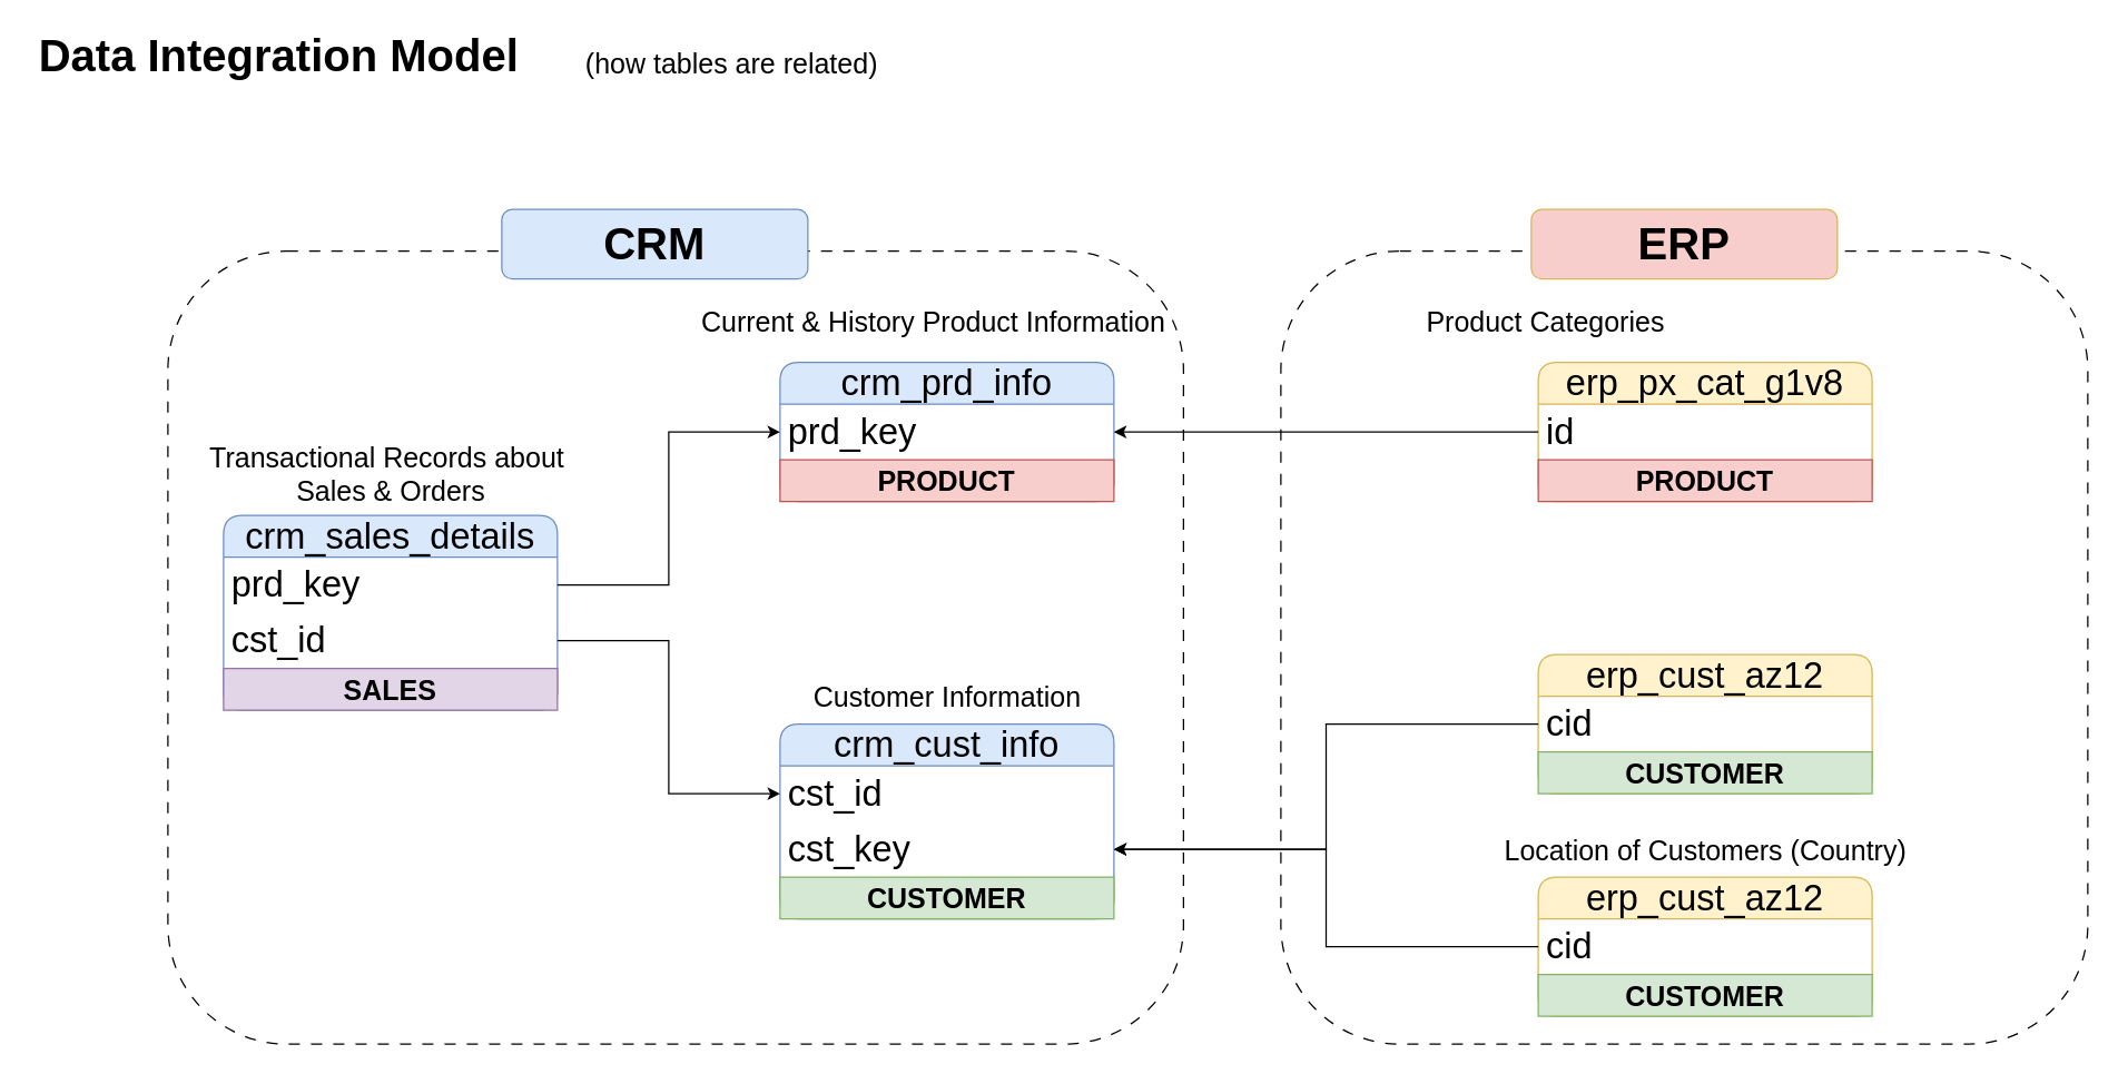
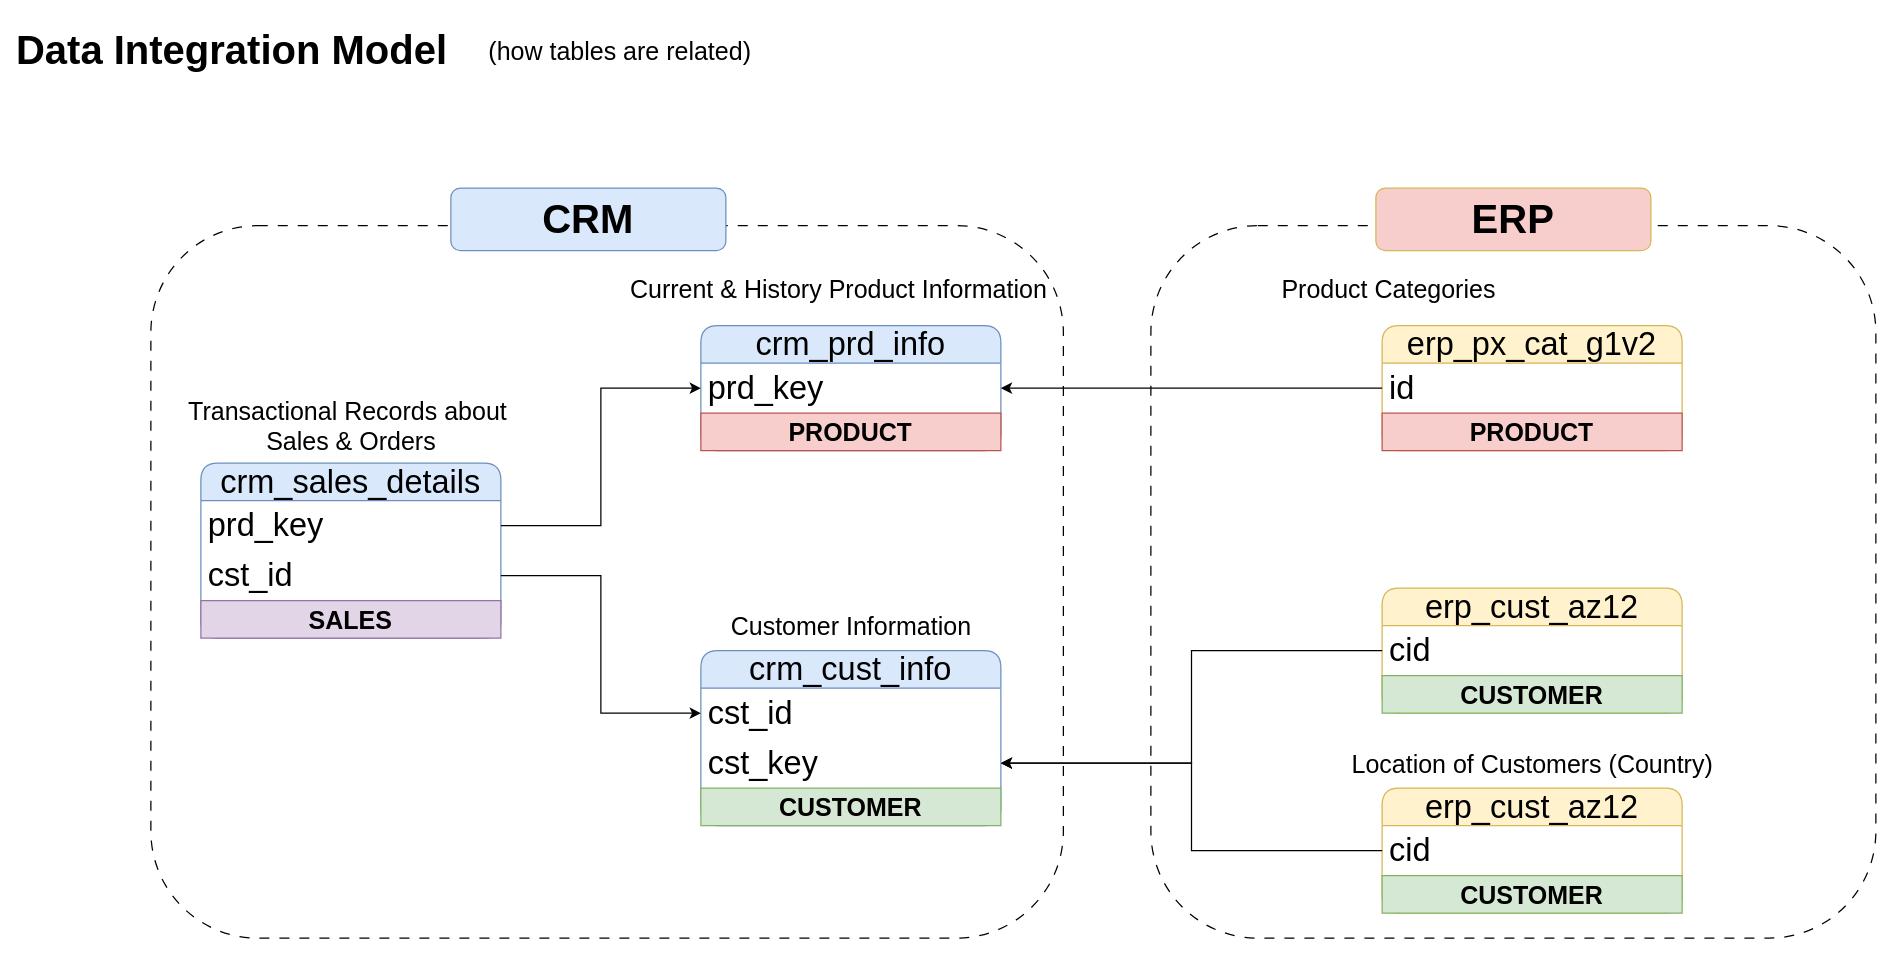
  <mxCell id="0" />
  <mxCell id="1" parent="0" />
  <mxCell id="2" value="" style="rounded=1;whiteSpace=wrap;html=1;fillColor=none;dashed=1;glass=0;dashPattern=8 8;" vertex="1" parent="1"><mxGeometry x="120" y="180" width="730" height="570" as="geometry" /></mxCell>
  <mxCell id="3" value="" style="rounded=1;whiteSpace=wrap;html=1;fillColor=none;dashed=1;dashPattern=8 8;" vertex="1" parent="1"><mxGeometry x="920" y="180" width="580" height="570" as="geometry" /></mxCell>
- <mxCell id="4" value="&lt;font style=&quot;font-size: 32px;&quot;&gt;Data Integration Model&lt;/font&gt;" style="text;html=1;align=center;verticalAlign=middle;whiteSpace=wrap;rounded=0;fontStyle=1" vertex="1" parent="1"><mxGeometry x="20" y="20" width="360" height="40" as="geometry" /></mxCell>
- <mxCell id="5" value="(how tables are related)" style="text;html=1;align=center;verticalAlign=middle;resizable=0;points=[];autosize=1;strokeColor=none;fillColor=none;fontSize=20;" vertex="1" parent="1"><mxGeometry x="410" y="25" width="230" height="40" as="geometry" /></mxCell>
+ <mxCell id="4" value="&lt;font style=&quot;font-size: 32px;&quot;&gt;Data Integration Model&lt;/font&gt;" style="text;html=1;align=center;verticalAlign=middle;whiteSpace=wrap;rounded=0;fontStyle=1" vertex="1" parent="1"><mxGeometry x="5" y="20" width="360" height="40" as="geometry" /></mxCell>
+ <mxCell id="5" value="(how tables are related)" style="text;html=1;align=center;verticalAlign=middle;resizable=0;points=[];autosize=1;strokeColor=none;fillColor=none;fontSize=20;" vertex="1" parent="1"><mxGeometry x="380" y="20" width="230" height="40" as="geometry" /></mxCell>
  <mxCell id="6" value="crm_cust_info" style="swimlane;fontStyle=0;childLayout=stackLayout;horizontal=1;startSize=30;horizontalStack=0;resizeParent=1;resizeParentMax=0;resizeLast=0;collapsible=1;marginBottom=0;whiteSpace=wrap;html=1;rounded=1;fillColor=#dae8fc;strokeColor=#6c8ebf;fontSize=26;" vertex="1" parent="1"><mxGeometry x="560" y="520" width="240" height="140" as="geometry" /></mxCell>
  <mxCell id="7" value="cst_id" style="text;strokeColor=none;fillColor=none;align=left;verticalAlign=middle;spacingLeft=4;spacingRight=4;overflow=hidden;points=[[0,0.5],[1,0.5]];portConstraint=eastwest;rotatable=0;whiteSpace=wrap;html=1;fontSize=26;" vertex="1" parent="6"><mxGeometry y="30" width="240" height="40" as="geometry" /></mxCell>
  <mxCell id="8" value="cst_key" style="text;strokeColor=none;fillColor=none;align=left;verticalAlign=middle;spacingLeft=4;spacingRight=4;overflow=hidden;points=[[0,0.5],[1,0.5]];portConstraint=eastwest;rotatable=0;whiteSpace=wrap;html=1;fontSize=26;" vertex="1" parent="6"><mxGeometry y="70" width="240" height="40" as="geometry" /></mxCell>
  <mxCell id="9" value="CUSTOMER" style="text;html=1;strokeColor=#82b366;fillColor=#d5e8d4;align=center;verticalAlign=middle;whiteSpace=wrap;overflow=hidden;fontSize=20;fontStyle=1" vertex="1" parent="6"><mxGeometry y="110" width="240" height="30" as="geometry" /></mxCell>
  <mxCell id="10" value="&lt;font style=&quot;font-size: 20px;&quot;&gt;Customer Information&lt;/font&gt;" style="text;html=1;align=center;verticalAlign=middle;resizable=0;points=[];autosize=1;strokeColor=none;fillColor=none;" vertex="1" parent="1"><mxGeometry x="570" y="480" width="220" height="40" as="geometry" /></mxCell>
  <mxCell id="11" value="crm_prd_info" style="swimlane;fontStyle=0;childLayout=stackLayout;horizontal=1;startSize=30;horizontalStack=0;resizeParent=1;resizeParentMax=0;resizeLast=0;collapsible=1;marginBottom=0;whiteSpace=wrap;html=1;rounded=1;fillColor=#dae8fc;strokeColor=#6c8ebf;fontSize=26;" vertex="1" parent="1"><mxGeometry x="560" y="260" width="240" height="100" as="geometry" /></mxCell>
  <mxCell id="12" value="prd_key" style="text;strokeColor=none;fillColor=none;align=left;verticalAlign=middle;spacingLeft=4;spacingRight=4;overflow=hidden;points=[[0,0.5],[1,0.5]];portConstraint=eastwest;rotatable=0;whiteSpace=wrap;html=1;fontSize=26;" vertex="1" parent="11"><mxGeometry y="30" width="240" height="40" as="geometry" /></mxCell>
  <mxCell id="13" value="PRODUCT" style="text;html=1;strokeColor=#b85450;fillColor=#f8cecc;align=center;verticalAlign=middle;whiteSpace=wrap;overflow=hidden;fontSize=20;fontStyle=1" vertex="1" parent="11"><mxGeometry y="70" width="240" height="30" as="geometry" /></mxCell>
  <mxCell id="14" value="&lt;font style=&quot;font-size: 20px;&quot;&gt;Current &amp;amp; History&amp;nbsp;&lt;/font&gt;&lt;span style=&quot;font-size: 20px; background-color: transparent; color: light-dark(rgb(0, 0, 0), rgb(255, 255, 255));&quot;&gt;Product Information&lt;/span&gt;" style="text;html=1;align=center;verticalAlign=middle;resizable=0;points=[];autosize=1;strokeColor=none;fillColor=none;" vertex="1" parent="1"><mxGeometry x="490" y="210" width="360" height="40" as="geometry" /></mxCell>
  <mxCell id="15" value="crm_sales_details" style="swimlane;fontStyle=0;childLayout=stackLayout;horizontal=1;startSize=30;horizontalStack=0;resizeParent=1;resizeParentMax=0;resizeLast=0;collapsible=1;marginBottom=0;whiteSpace=wrap;html=1;rounded=1;fillColor=#dae8fc;strokeColor=#6c8ebf;fontSize=26;" vertex="1" parent="1"><mxGeometry x="160" y="370" width="240" height="140" as="geometry" /></mxCell>
  <mxCell id="16" value="prd_key" style="text;strokeColor=none;fillColor=none;align=left;verticalAlign=middle;spacingLeft=4;spacingRight=4;overflow=hidden;points=[[0,0.5],[1,0.5]];portConstraint=eastwest;rotatable=0;whiteSpace=wrap;html=1;fontSize=26;" vertex="1" parent="15"><mxGeometry y="30" width="240" height="40" as="geometry" /></mxCell>
  <mxCell id="17" value="cst_id" style="text;strokeColor=none;fillColor=none;align=left;verticalAlign=middle;spacingLeft=4;spacingRight=4;overflow=hidden;points=[[0,0.5],[1,0.5]];portConstraint=eastwest;rotatable=0;whiteSpace=wrap;html=1;fontSize=26;" vertex="1" parent="15"><mxGeometry y="70" width="240" height="40" as="geometry" /></mxCell>
  <mxCell id="18" value="SALES" style="text;html=1;strokeColor=#9673a6;fillColor=#e1d5e7;align=center;verticalAlign=middle;whiteSpace=wrap;overflow=hidden;fontSize=20;fontStyle=1" vertex="1" parent="15"><mxGeometry y="110" width="240" height="30" as="geometry" /></mxCell>
  <mxCell id="19" value="&lt;font style=&quot;font-size: 20px;&quot;&gt;Transactional Records about&amp;nbsp;&lt;/font&gt;&lt;div&gt;&lt;font style=&quot;font-size: 20px;&quot;&gt;Sales &amp;amp; Orders&lt;/font&gt;&lt;/div&gt;" style="text;html=1;align=center;verticalAlign=middle;resizable=0;points=[];autosize=1;strokeColor=none;fillColor=none;" vertex="1" parent="1"><mxGeometry x="140" y="310" width="280" height="60" as="geometry" /></mxCell>
  <mxCell id="20" style="edgeStyle=orthogonalEdgeStyle;rounded=0;orthogonalLoop=1;jettySize=auto;html=1;entryX=0;entryY=0.5;entryDx=0;entryDy=0;" edge="1" parent="1" source="17" target="7"><mxGeometry relative="1" as="geometry" /></mxCell>
  <mxCell id="21" style="edgeStyle=orthogonalEdgeStyle;rounded=0;orthogonalLoop=1;jettySize=auto;html=1;exitX=1;exitY=0.5;exitDx=0;exitDy=0;entryX=0;entryY=0.5;entryDx=0;entryDy=0;" edge="1" parent="1" source="16" target="12"><mxGeometry relative="1" as="geometry" /></mxCell>
  <mxCell id="22" value="erp_cust_az12" style="swimlane;fontStyle=0;childLayout=stackLayout;horizontal=1;startSize=30;horizontalStack=0;resizeParent=1;resizeParentMax=0;resizeLast=0;collapsible=1;marginBottom=0;whiteSpace=wrap;html=1;rounded=1;fillColor=#fff2cc;strokeColor=#d6b656;fontSize=26;" vertex="1" parent="1"><mxGeometry x="1105" y="470" width="240" height="100" as="geometry" /></mxCell>
  <mxCell id="23" value="cid" style="text;strokeColor=none;fillColor=none;align=left;verticalAlign=middle;spacingLeft=4;spacingRight=4;overflow=hidden;points=[[0,0.5],[1,0.5]];portConstraint=eastwest;rotatable=0;whiteSpace=wrap;html=1;fontSize=26;" vertex="1" parent="22"><mxGeometry y="30" width="240" height="40" as="geometry" /></mxCell>
  <mxCell id="24" value="CUSTOMER" style="text;html=1;strokeColor=#82b366;fillColor=#d5e8d4;align=center;verticalAlign=middle;whiteSpace=wrap;overflow=hidden;fontSize=20;fontStyle=1" vertex="1" parent="22"><mxGeometry y="70" width="240" height="30" as="geometry" /></mxCell>
  <mxCell id="25" style="edgeStyle=orthogonalEdgeStyle;rounded=0;orthogonalLoop=1;jettySize=auto;html=1;entryX=1;entryY=0.5;entryDx=0;entryDy=0;" edge="1" parent="1" source="23" target="8"><mxGeometry relative="1" as="geometry" /></mxCell>
  <mxCell id="26" value="erp_cust_az12" style="swimlane;fontStyle=0;childLayout=stackLayout;horizontal=1;startSize=30;horizontalStack=0;resizeParent=1;resizeParentMax=0;resizeLast=0;collapsible=1;marginBottom=0;whiteSpace=wrap;html=1;rounded=1;fillColor=#fff2cc;strokeColor=#d6b656;fontSize=26;" vertex="1" parent="1"><mxGeometry x="1105" y="630" width="240" height="100" as="geometry" /></mxCell>
  <mxCell id="27" value="cid" style="text;strokeColor=none;fillColor=none;align=left;verticalAlign=middle;spacingLeft=4;spacingRight=4;overflow=hidden;points=[[0,0.5],[1,0.5]];portConstraint=eastwest;rotatable=0;whiteSpace=wrap;html=1;fontSize=26;" vertex="1" parent="26"><mxGeometry y="30" width="240" height="40" as="geometry" /></mxCell>
  <mxCell id="28" value="CUSTOMER" style="text;html=1;strokeColor=#82b366;fillColor=#d5e8d4;align=center;verticalAlign=middle;whiteSpace=wrap;overflow=hidden;fontSize=20;fontStyle=1" vertex="1" parent="26"><mxGeometry y="70" width="240" height="30" as="geometry" /></mxCell>
  <mxCell id="29" value="&lt;font style=&quot;font-size: 20px;&quot;&gt;Location of Customers (Country)&lt;/font&gt;" style="text;html=1;align=center;verticalAlign=middle;resizable=0;points=[];autosize=1;strokeColor=none;fillColor=none;" vertex="1" parent="1"><mxGeometry x="1070" y="590" width="310" height="40" as="geometry" /></mxCell>
  <mxCell id="30" style="edgeStyle=orthogonalEdgeStyle;rounded=0;orthogonalLoop=1;jettySize=auto;html=1;exitX=0;exitY=0.5;exitDx=0;exitDy=0;entryX=1;entryY=0.5;entryDx=0;entryDy=0;" edge="1" parent="1" source="27" target="8"><mxGeometry relative="1" as="geometry" /></mxCell>
- <mxCell id="31" value="erp_px_cat_g1v8" style="swimlane;fontStyle=0;childLayout=stackLayout;horizontal=1;startSize=30;horizontalStack=0;resizeParent=1;resizeParentMax=0;resizeLast=0;collapsible=1;marginBottom=0;whiteSpace=wrap;html=1;rounded=1;fillColor=#fff2cc;strokeColor=#d6b656;fontSize=26;" vertex="1" parent="1"><mxGeometry x="1105" y="260" width="240" height="100" as="geometry" /></mxCell>
+ <mxCell id="31" value="erp_px_cat_g1v2" style="swimlane;fontStyle=0;childLayout=stackLayout;horizontal=1;startSize=30;horizontalStack=0;resizeParent=1;resizeParentMax=0;resizeLast=0;collapsible=1;marginBottom=0;whiteSpace=wrap;html=1;rounded=1;fillColor=#fff2cc;strokeColor=#d6b656;fontSize=26;" vertex="1" parent="1"><mxGeometry x="1105" y="260" width="240" height="100" as="geometry" /></mxCell>
  <mxCell id="32" value="id" style="text;strokeColor=none;fillColor=none;align=left;verticalAlign=middle;spacingLeft=4;spacingRight=4;overflow=hidden;points=[[0,0.5],[1,0.5]];portConstraint=eastwest;rotatable=0;whiteSpace=wrap;html=1;fontSize=26;" vertex="1" parent="31"><mxGeometry y="30" width="240" height="40" as="geometry" /></mxCell>
  <mxCell id="33" value="PRODUCT" style="text;html=1;strokeColor=#b85450;fillColor=#f8cecc;align=center;verticalAlign=middle;whiteSpace=wrap;overflow=hidden;fontSize=20;fontStyle=1" vertex="1" parent="31"><mxGeometry y="70" width="240" height="30" as="geometry" /></mxCell>
  <mxCell id="34" value="&lt;font style=&quot;font-size: 20px;&quot;&gt;Product Categories&lt;/font&gt;" style="text;html=1;align=center;verticalAlign=middle;resizable=0;points=[];autosize=1;strokeColor=none;fillColor=none;" vertex="1" parent="1"><mxGeometry x="1015" y="210" width="190" height="40" as="geometry" /></mxCell>
  <mxCell id="35" style="edgeStyle=orthogonalEdgeStyle;rounded=0;orthogonalLoop=1;jettySize=auto;html=1;exitX=0;exitY=0.5;exitDx=0;exitDy=0;entryX=1;entryY=0.5;entryDx=0;entryDy=0;" edge="1" parent="1" source="32" target="12"><mxGeometry relative="1" as="geometry" /></mxCell>
  <mxCell id="36" value="&lt;font style=&quot;font-size: 32px;&quot;&gt;&lt;b&gt;CRM&lt;/b&gt;&lt;/font&gt;" style="rounded=1;whiteSpace=wrap;html=1;fillColor=#dae8fc;strokeColor=#6c8ebf;" vertex="1" parent="1"><mxGeometry x="360" y="150" width="220" height="50" as="geometry" /></mxCell>
  <mxCell id="37" value="&lt;span style=&quot;font-size: 32px;&quot;&gt;&lt;b&gt;ERP&lt;/b&gt;&lt;/span&gt;" style="rounded=1;whiteSpace=wrap;html=1;fillColor=#f8cecc;strokeColor=#d6b656;" vertex="1" parent="1"><mxGeometry x="1100" y="150" width="220" height="50" as="geometry" /></mxCell>
